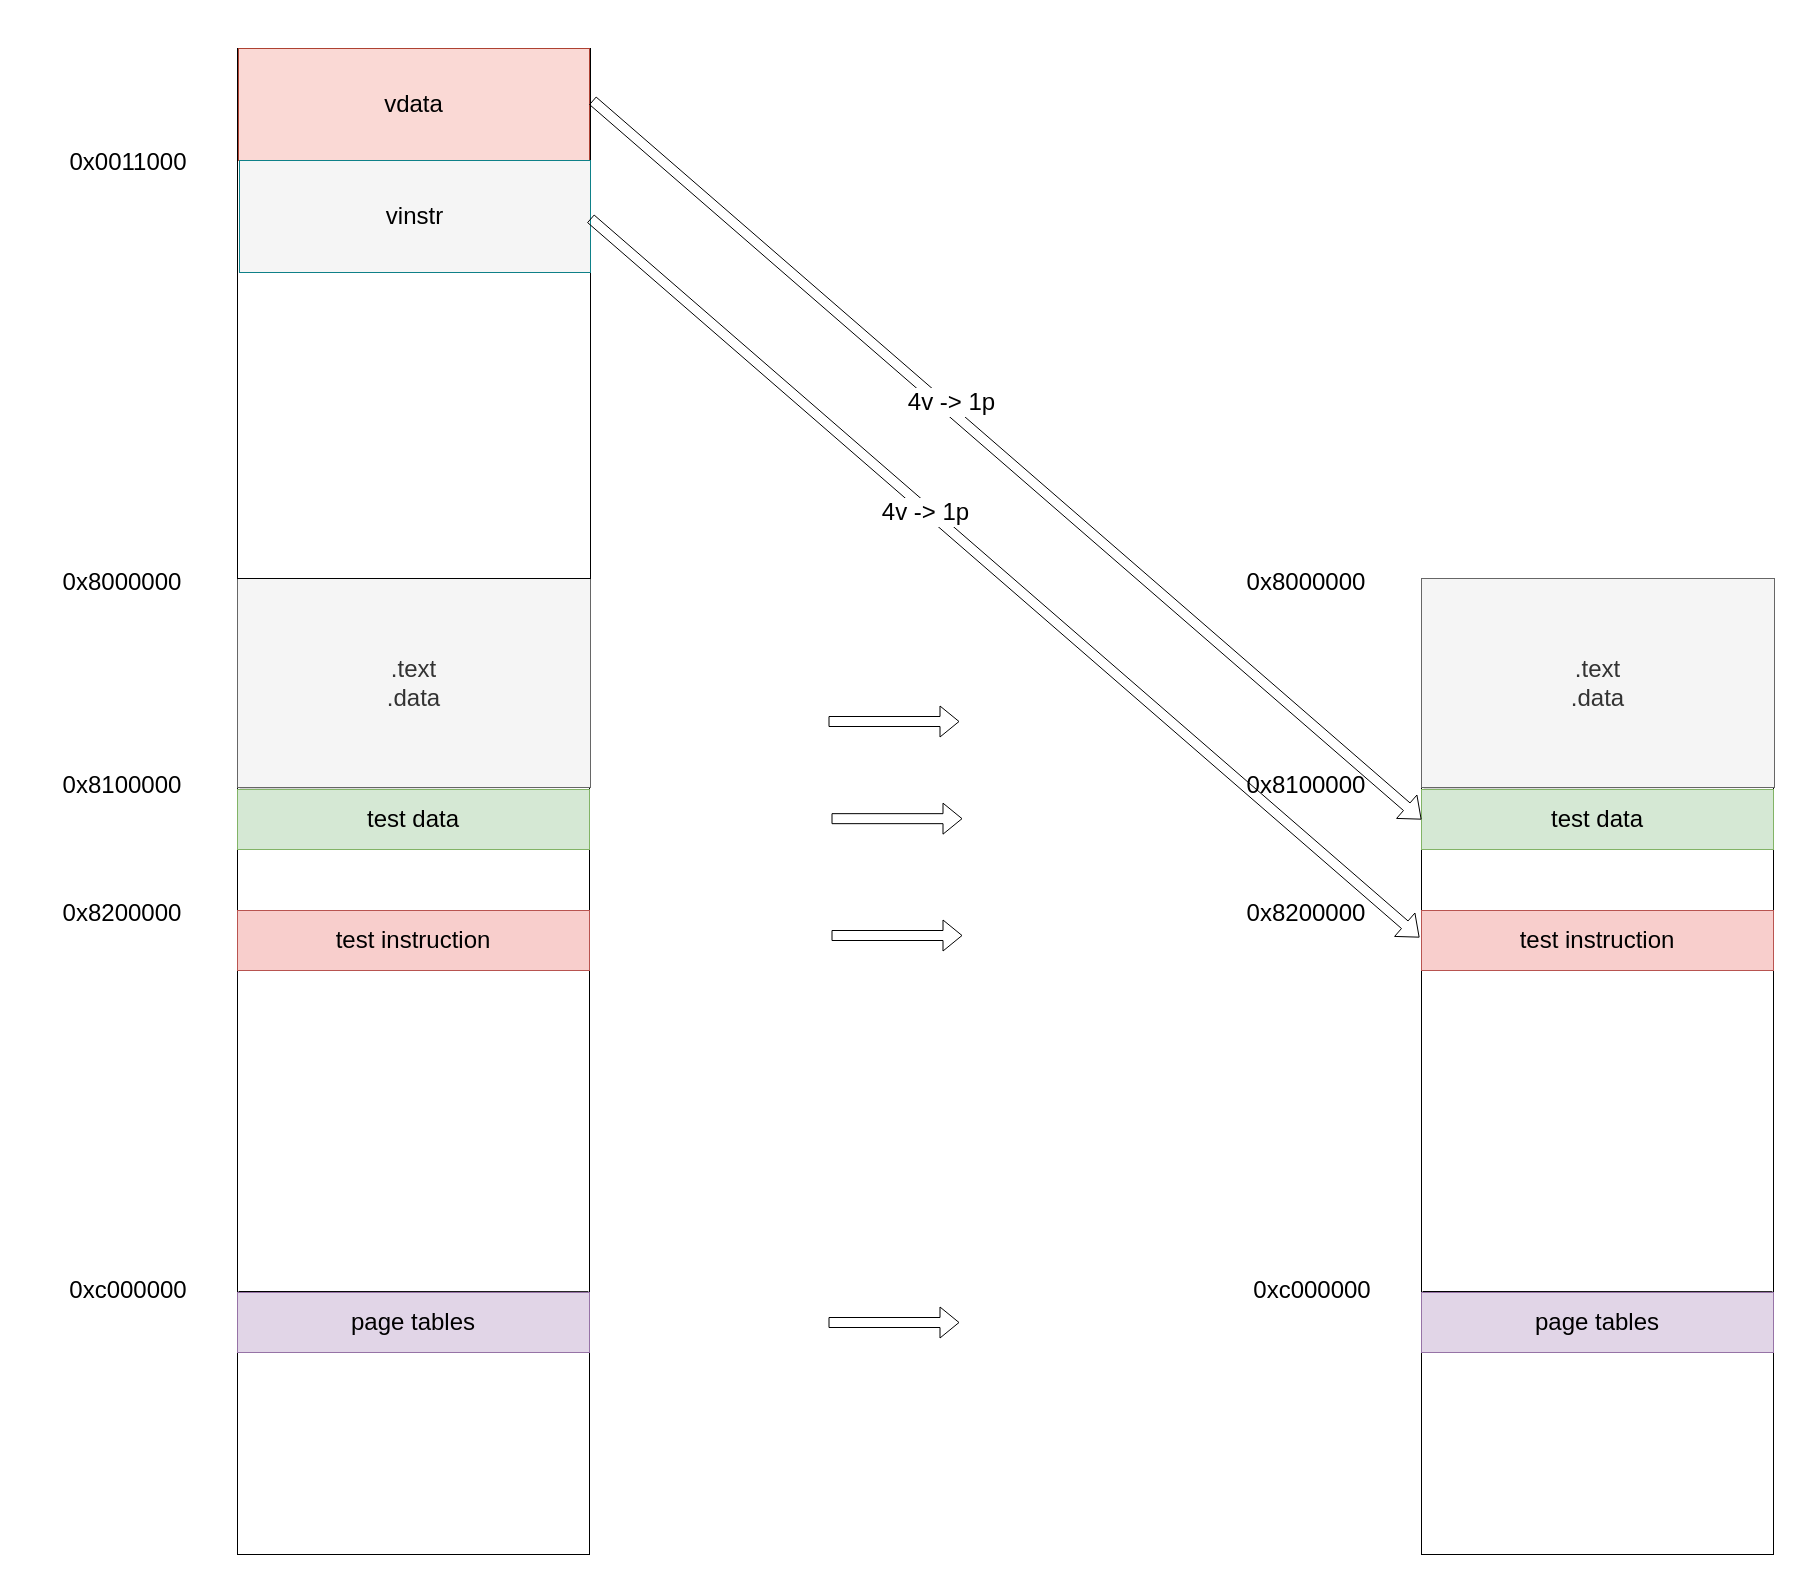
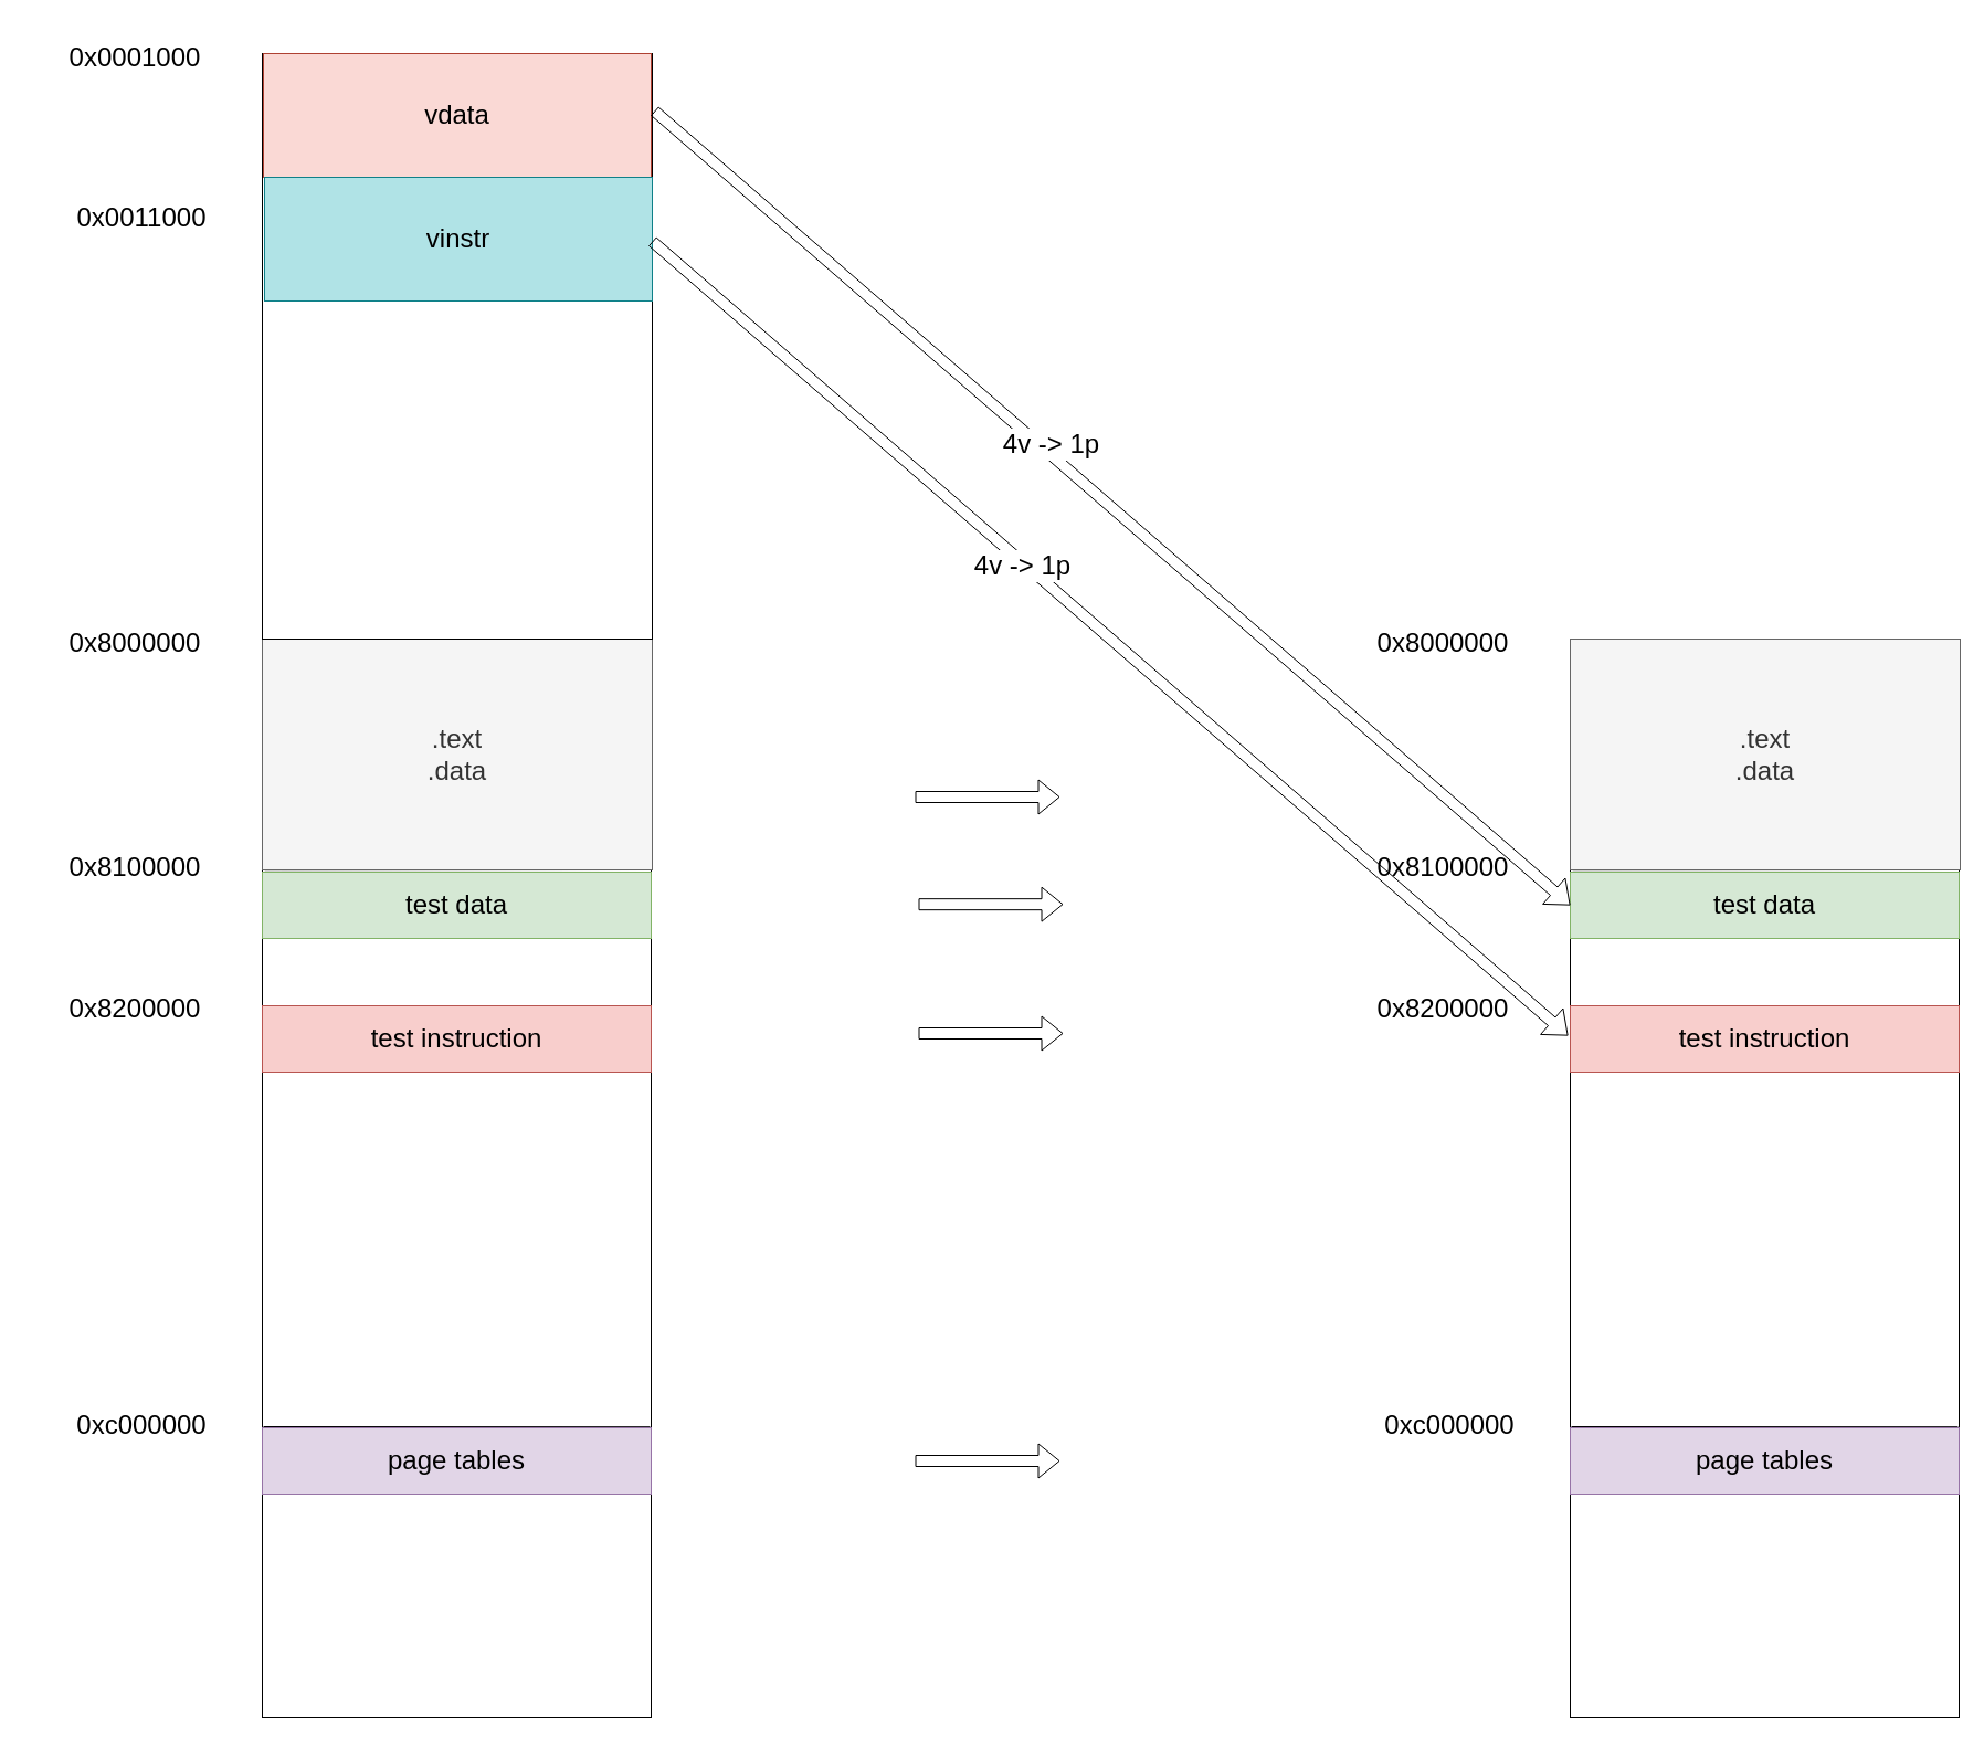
  <mxCell id="0" />
  <mxCell id="1" parent="0" />
  <mxCell id="2" value="" style="rounded=0;whiteSpace=wrap;html=1;" vertex="1" parent="1"><mxGeometry x="1421" y="578" width="352" height="976" as="geometry" /></mxCell>
  <mxCell id="3" value="&lt;font style=&quot;font-size: 24px;&quot;&gt;0x8000000&lt;/font&gt;" style="text;html=1;strokeColor=none;fillColor=none;align=center;verticalAlign=middle;whiteSpace=wrap;rounded=0;" vertex="1" parent="1"><mxGeometry x="1204" y="550" width="204" height="64" as="geometry" /></mxCell>
  <mxCell id="4" value="&lt;font style=&quot;font-size: 24px;&quot;&gt;0x8100000&lt;/font&gt;" style="text;html=1;strokeColor=none;fillColor=none;align=center;verticalAlign=middle;whiteSpace=wrap;rounded=0;" vertex="1" parent="1"><mxGeometry x="1204" y="753" width="204" height="64" as="geometry" /></mxCell>
  <mxCell id="5" value="&lt;font style=&quot;font-size: 24px;&quot;&gt;0x8200000&lt;/font&gt;" style="text;html=1;strokeColor=none;fillColor=none;align=center;verticalAlign=middle;whiteSpace=wrap;rounded=0;" vertex="1" parent="1"><mxGeometry x="1204" y="881" width="204" height="64" as="geometry" /></mxCell>
  <mxCell id="6" value="&lt;font style=&quot;font-size: 24px;&quot;&gt;0xc000000&lt;/font&gt;" style="text;html=1;strokeColor=none;fillColor=none;align=center;verticalAlign=middle;whiteSpace=wrap;rounded=0;" vertex="1" parent="1"><mxGeometry x="1210" y="1258" width="204" height="64" as="geometry" /></mxCell>
  <mxCell id="7" value="" style="endArrow=none;html=1;rounded=0;fontSize=24;exitX=0.006;exitY=0.216;exitDx=0;exitDy=0;exitPerimeter=0;" edge="1" parent="1" source="2"><mxGeometry width="50" height="50" relative="1" as="geometry"><mxPoint x="1579" y="845" as="sourcePoint" /><mxPoint x="1773" y="789" as="targetPoint" /></mxGeometry></mxCell>
  <mxCell id="8" value="" style="endArrow=none;html=1;rounded=0;fontSize=24;exitX=0.006;exitY=0.216;exitDx=0;exitDy=0;exitPerimeter=0;" edge="1" parent="1"><mxGeometry width="50" height="50" relative="1" as="geometry"><mxPoint x="1423.112" y="909.996" as="sourcePoint" /><mxPoint x="1773" y="910.18" as="targetPoint" /></mxGeometry></mxCell>
  <mxCell id="9" value="" style="endArrow=none;html=1;rounded=0;fontSize=24;exitX=0.006;exitY=0.216;exitDx=0;exitDy=0;exitPerimeter=0;" edge="1" parent="1"><mxGeometry width="50" height="50" relative="1" as="geometry"><mxPoint x="1422.052" y="1290.996" as="sourcePoint" /><mxPoint x="1771.94" y="1291.18" as="targetPoint" /></mxGeometry></mxCell>
  <mxCell id="10" value="test data" style="rounded=0;whiteSpace=wrap;html=1;fontSize=24;fillColor=#d5e8d4;strokeColor=#82b366;" vertex="1" parent="1"><mxGeometry x="1421" y="789" width="352" height="60" as="geometry" /></mxCell>
  <mxCell id="11" value="test instruction" style="rounded=0;whiteSpace=wrap;html=1;fontSize=24;fillColor=#f8cecc;strokeColor=#b85450;" vertex="1" parent="1"><mxGeometry x="1421" y="910" width="352" height="60" as="geometry" /></mxCell>
  <mxCell id="12" value="page tables" style="rounded=0;whiteSpace=wrap;html=1;fontSize=24;fillColor=#e1d5e7;strokeColor=#9673a6;" vertex="1" parent="1"><mxGeometry x="1421" y="1292" width="352" height="60" as="geometry" /></mxCell>
  <mxCell id="13" value=".text&lt;br&gt;.data" style="rounded=0;whiteSpace=wrap;html=1;fontSize=24;fillColor=#f5f5f5;fontColor=#333333;strokeColor=#666666;" vertex="1" parent="1"><mxGeometry x="1421" y="578" width="353" height="209" as="geometry" /></mxCell>
  <mxCell id="14" value="" style="rounded=0;whiteSpace=wrap;html=1;" vertex="1" parent="1"><mxGeometry x="237" y="578" width="352" height="976" as="geometry" /></mxCell>
  <mxCell id="15" value="&lt;font style=&quot;font-size: 24px;&quot;&gt;0x8000000&lt;/font&gt;" style="text;html=1;strokeColor=none;fillColor=none;align=center;verticalAlign=middle;whiteSpace=wrap;rounded=0;" vertex="1" parent="1"><mxGeometry x="20" y="550" width="204" height="64" as="geometry" /></mxCell>
  <mxCell id="16" value="&lt;font style=&quot;font-size: 24px;&quot;&gt;0x8100000&lt;/font&gt;" style="text;html=1;strokeColor=none;fillColor=none;align=center;verticalAlign=middle;whiteSpace=wrap;rounded=0;" vertex="1" parent="1"><mxGeometry x="20" y="753" width="204" height="64" as="geometry" /></mxCell>
  <mxCell id="17" value="&lt;font style=&quot;font-size: 24px;&quot;&gt;0x8200000&lt;/font&gt;" style="text;html=1;strokeColor=none;fillColor=none;align=center;verticalAlign=middle;whiteSpace=wrap;rounded=0;" vertex="1" parent="1"><mxGeometry x="20" y="881" width="204" height="64" as="geometry" /></mxCell>
  <mxCell id="18" value="&lt;font style=&quot;font-size: 24px;&quot;&gt;0xc000000&lt;/font&gt;" style="text;html=1;strokeColor=none;fillColor=none;align=center;verticalAlign=middle;whiteSpace=wrap;rounded=0;" vertex="1" parent="1"><mxGeometry x="26" y="1258" width="204" height="64" as="geometry" /></mxCell>
  <mxCell id="19" value="" style="endArrow=none;html=1;rounded=0;fontSize=24;exitX=0.006;exitY=0.216;exitDx=0;exitDy=0;exitPerimeter=0;" edge="1" parent="1" source="14"><mxGeometry width="50" height="50" relative="1" as="geometry"><mxPoint x="395" y="845" as="sourcePoint" /><mxPoint x="589" y="789" as="targetPoint" /></mxGeometry></mxCell>
  <mxCell id="20" value="" style="endArrow=none;html=1;rounded=0;fontSize=24;exitX=0.006;exitY=0.216;exitDx=0;exitDy=0;exitPerimeter=0;" edge="1" parent="1"><mxGeometry width="50" height="50" relative="1" as="geometry"><mxPoint x="239.112" y="909.996" as="sourcePoint" /><mxPoint x="589" y="910.18" as="targetPoint" /></mxGeometry></mxCell>
  <mxCell id="21" value="" style="endArrow=none;html=1;rounded=0;fontSize=24;exitX=0.006;exitY=0.216;exitDx=0;exitDy=0;exitPerimeter=0;" edge="1" parent="1"><mxGeometry width="50" height="50" relative="1" as="geometry"><mxPoint x="238.052" y="1290.996" as="sourcePoint" /><mxPoint x="587.94" y="1291.18" as="targetPoint" /></mxGeometry></mxCell>
  <mxCell id="22" value="test data" style="rounded=0;whiteSpace=wrap;html=1;fontSize=24;fillColor=#d5e8d4;strokeColor=#82b366;" vertex="1" parent="1"><mxGeometry x="237" y="789" width="352" height="60" as="geometry" /></mxCell>
  <mxCell id="23" value="test instruction" style="rounded=0;whiteSpace=wrap;html=1;fontSize=24;fillColor=#f8cecc;strokeColor=#b85450;" vertex="1" parent="1"><mxGeometry x="237" y="910" width="352" height="60" as="geometry" /></mxCell>
  <mxCell id="24" value="page tables" style="rounded=0;whiteSpace=wrap;html=1;fontSize=24;fillColor=#e1d5e7;strokeColor=#9673a6;" vertex="1" parent="1"><mxGeometry x="237" y="1292" width="352" height="60" as="geometry" /></mxCell>
  <mxCell id="25" value=".text&lt;br&gt;.data" style="rounded=0;whiteSpace=wrap;html=1;fontSize=24;fillColor=#f5f5f5;fontColor=#333333;strokeColor=#666666;" vertex="1" parent="1"><mxGeometry x="237" y="578" width="353" height="209" as="geometry" /></mxCell>
  <mxCell id="26" value="" style="rounded=0;whiteSpace=wrap;html=1;fontSize=24;" vertex="1" parent="1"><mxGeometry x="237" y="48" width="353" height="530" as="geometry" /></mxCell>
+ <mxCell id="27" value="&lt;font style=&quot;font-size: 24px;&quot;&gt;0x0001000&lt;/font&gt;" style="text;html=1;strokeColor=none;fillColor=none;align=center;verticalAlign=middle;whiteSpace=wrap;rounded=0;" vertex="1" parent="1"><mxGeometry x="20" y="20" width="204" height="64" as="geometry" /></mxCell>
  <mxCell id="28" value="vdata" style="rounded=0;whiteSpace=wrap;html=1;fontSize=24;fillColor=#fad9d5;strokeColor=#ae4132;" vertex="1" parent="1"><mxGeometry x="238" y="48" width="351" height="112" as="geometry" /></mxCell>
- <mxCell id="29" value="vinstr" style="rounded=0;whiteSpace=wrap;html=1;fontSize=24;fillColor=#f5f5f5;strokeColor=#0e8088;" vertex="1" parent="1"><mxGeometry x="239" y="160" width="351" height="112" as="geometry" /></mxCell>
- <mxCell id="30" value="&lt;font style=&quot;font-size: 24px;&quot;&gt;0x0011000&lt;/font&gt;" style="text;html=1;strokeColor=none;fillColor=none;align=center;verticalAlign=middle;whiteSpace=wrap;rounded=0;" vertex="1" parent="1"><mxGeometry x="26" y="130" width="204" height="64" as="geometry" /></mxCell>
+ <mxCell id="29" value="vinstr" style="rounded=0;whiteSpace=wrap;html=1;fontSize=24;fillColor=#b0e3e6;strokeColor=#0e8088;" vertex="1" parent="1"><mxGeometry x="239" y="160" width="351" height="112" as="geometry" /></mxCell>
+ <mxCell id="30" value="&lt;font style=&quot;font-size: 24px;&quot;&gt;0x0011000&lt;/font&gt;" style="text;html=1;strokeColor=none;fillColor=none;align=center;verticalAlign=middle;whiteSpace=wrap;rounded=0;" vertex="1" parent="1"><mxGeometry x="26" y="165" width="204" height="64" as="geometry" /></mxCell>
  <mxCell id="31" value="" style="shape=flexArrow;endArrow=classic;html=1;rounded=0;fontSize=24;" edge="1" parent="1"><mxGeometry width="50" height="50" relative="1" as="geometry"><mxPoint x="828" y="721" as="sourcePoint" /><mxPoint x="959" y="721" as="targetPoint" /></mxGeometry></mxCell>
  <mxCell id="32" value="" style="shape=flexArrow;endArrow=classic;html=1;rounded=0;fontSize=24;" edge="1" parent="1"><mxGeometry width="50" height="50" relative="1" as="geometry"><mxPoint x="831" y="818.17" as="sourcePoint" /><mxPoint x="962" y="818.17" as="targetPoint" /></mxGeometry></mxCell>
  <mxCell id="33" value="" style="shape=flexArrow;endArrow=classic;html=1;rounded=0;fontSize=24;" edge="1" parent="1"><mxGeometry width="50" height="50" relative="1" as="geometry"><mxPoint x="831" y="935" as="sourcePoint" /><mxPoint x="962" y="935" as="targetPoint" /></mxGeometry></mxCell>
  <mxCell id="34" value="" style="shape=flexArrow;endArrow=classic;html=1;rounded=0;fontSize=24;" edge="1" parent="1"><mxGeometry width="50" height="50" relative="1" as="geometry"><mxPoint x="828" y="1322" as="sourcePoint" /><mxPoint x="959" y="1322" as="targetPoint" /></mxGeometry></mxCell>
  <mxCell id="35" value="" style="shape=flexArrow;endArrow=classic;html=1;rounded=0;fontSize=24;entryX=0;entryY=0.5;entryDx=0;entryDy=0;" edge="1" parent="1" target="10"><mxGeometry width="50" height="50" relative="1" as="geometry"><mxPoint x="592" y="100" as="sourcePoint" /><mxPoint x="723" y="100" as="targetPoint" /></mxGeometry></mxCell>
  <mxCell id="36" value="4v -&amp;gt; 1p" style="edgeLabel;html=1;align=center;verticalAlign=middle;resizable=0;points=[];fontSize=24;" vertex="1" connectable="0" parent="35"><mxGeometry x="-0.241" y="3" relative="1" as="geometry"><mxPoint x="42" y="31" as="offset" /></mxGeometry></mxCell>
  <mxCell id="37" value="" style="shape=flexArrow;endArrow=classic;html=1;rounded=0;fontSize=24;entryX=0;entryY=0.5;entryDx=0;entryDy=0;" edge="1" parent="1"><mxGeometry width="50" height="50" relative="1" as="geometry"><mxPoint x="590" y="218" as="sourcePoint" /><mxPoint x="1419" y="937" as="targetPoint" /></mxGeometry></mxCell>
  <mxCell id="38" value="4v -&amp;gt; 1p" style="edgeLabel;html=1;align=center;verticalAlign=middle;resizable=0;points=[];fontSize=24;" vertex="1" connectable="0" parent="1"><mxGeometry x="924.996" y="511.997" as="geometry" /></mxCell>
